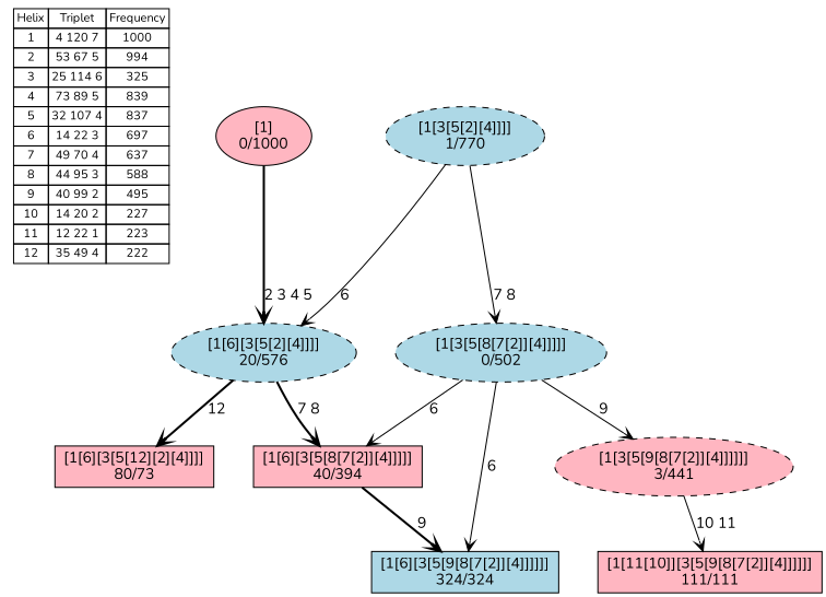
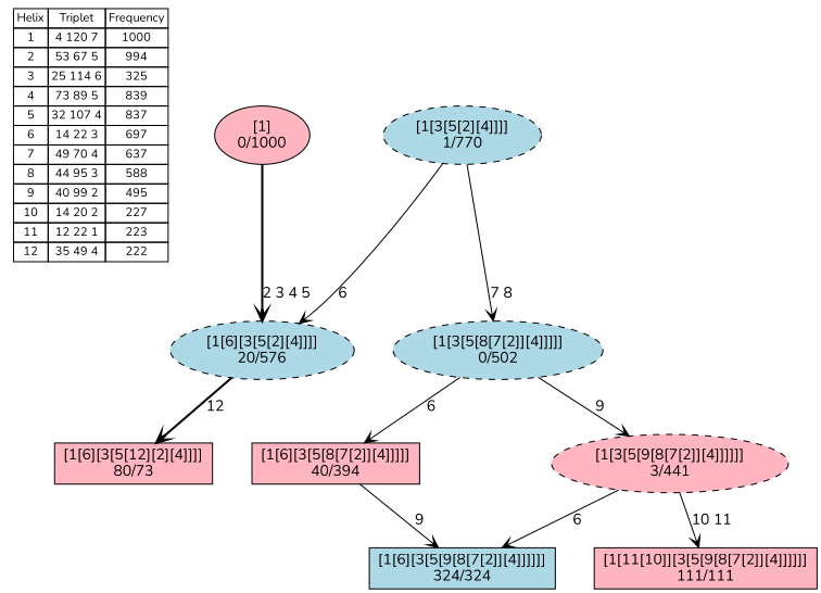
  digraph {
    fontname=Nunito
    nodesep=0.5
    node [fontname=Nunito fillcolor=lightpink style=filled]
    edge [arrowhead=vee fontname=Nunito style=solid]
    n1 [fontsize=11 label=< <table border="0" cellborder="1" cellspacing="0"><tr><td>Helix</td><td>Triplet</td><td>Frequency</td></tr> <tr><td>1</td><td>4 120 7</td><td>1000</td></tr> <tr><td>2</td><td>53 67 5</td><td>994</td></tr> <tr><td>3</td><td>25 114 6</td><td>325</td></tr> <tr><td>4</td><td>73 89 5</td><td>839</td></tr> <tr><td>5</td><td>32 107 4</td><td>837</td></tr> <tr><td>6</td><td>14 22 3</td><td>697</td></tr> <tr><td>7</td><td>49 70 4</td><td>637</td></tr> <tr><td>8</td><td>44 95 3</td><td>588</td></tr> <tr><td>9</td><td>40 99 2</td><td>495</td></tr> <tr><td>10</td><td>14 20 2</td><td>227</td></tr> <tr><td>11</td><td>12 22 1</td><td>223</td></tr> <tr><td>12</td><td>35 49 4</td><td>222</td></tr> </table>> shape=plaintext fillcolor="" style=""]
    n2 [fillcolor=lightblue label="[1[6][3[5[9[8[7[2]][4]]]]]]\n324/324" shape=box]
    n3 [label="[1[11[10]][3[5[9[8[7[2]][4]]]]]]\n111/111" shape=box]
    n4 [label="[1[6][3[5[12][2][4]]]]\n80/73" shape=box]
    n5 [label="[1[6][3[5[8[7[2]][4]]]]]\n40/394" shape=box]
    n6 [label="[1[3[5[9[8[7[2]][4]]]]]]\n3/441" style="dashed,filled"]
    n7 [fillcolor=lightblue label="[1[6][3[5[2][4]]]]\n20/576" style="dashed,filled"]
    n8 [fillcolor=lightblue label="[1[3[5[2][4]]]]\n1/770" style="dashed,filled"]
    n9 [fillcolor=lightblue label="[1[3[5[8[7[2]][4]]]]]\n0/502" style="dashed,filled"]
    n10 [label="[1]\n0/1000"]
-   n5 -> n2 [label="9 " style=bold]
-   n9 -> n2 [label="6 "]
+   n5 -> n2 [label="9 "]
+   n6 -> n2 [label="6 "]
    n6 -> n3 [label="10 11 "]
    n7 -> n4 [label="12 " style=bold]
-   n7 -> n5 [label="7 8 " style=bold]
    n8 -> n7 [label="6 "]
    n8 -> n9 [label="7 8 "]
    n9 -> n5 [label="6 "]
    n9 -> n6 [label="9 "]
    n10 -> n7 [label="2 3 4 5 " style=bold]
  }
